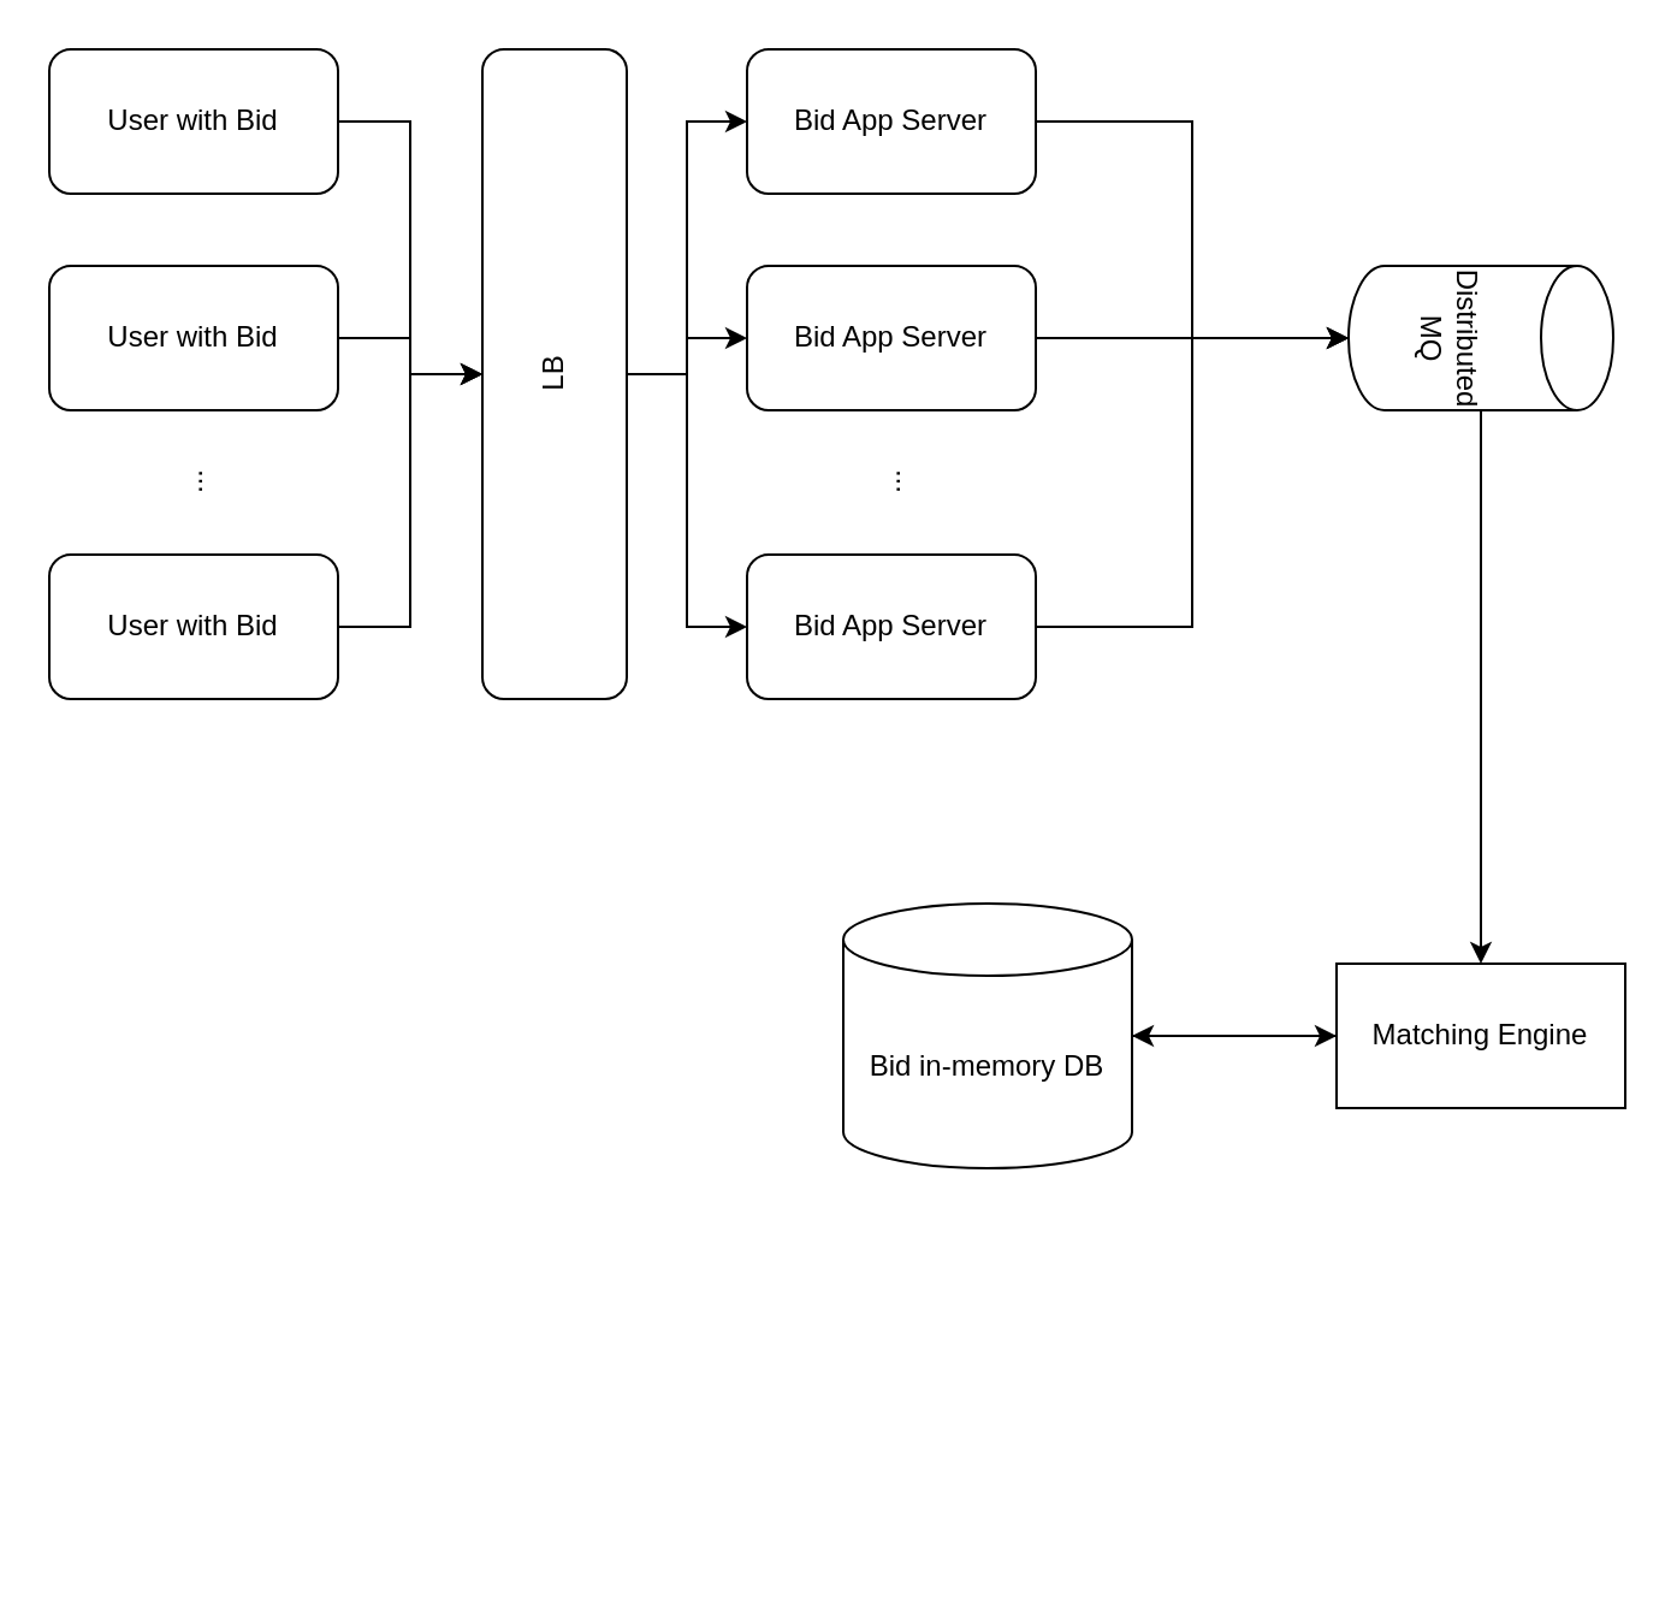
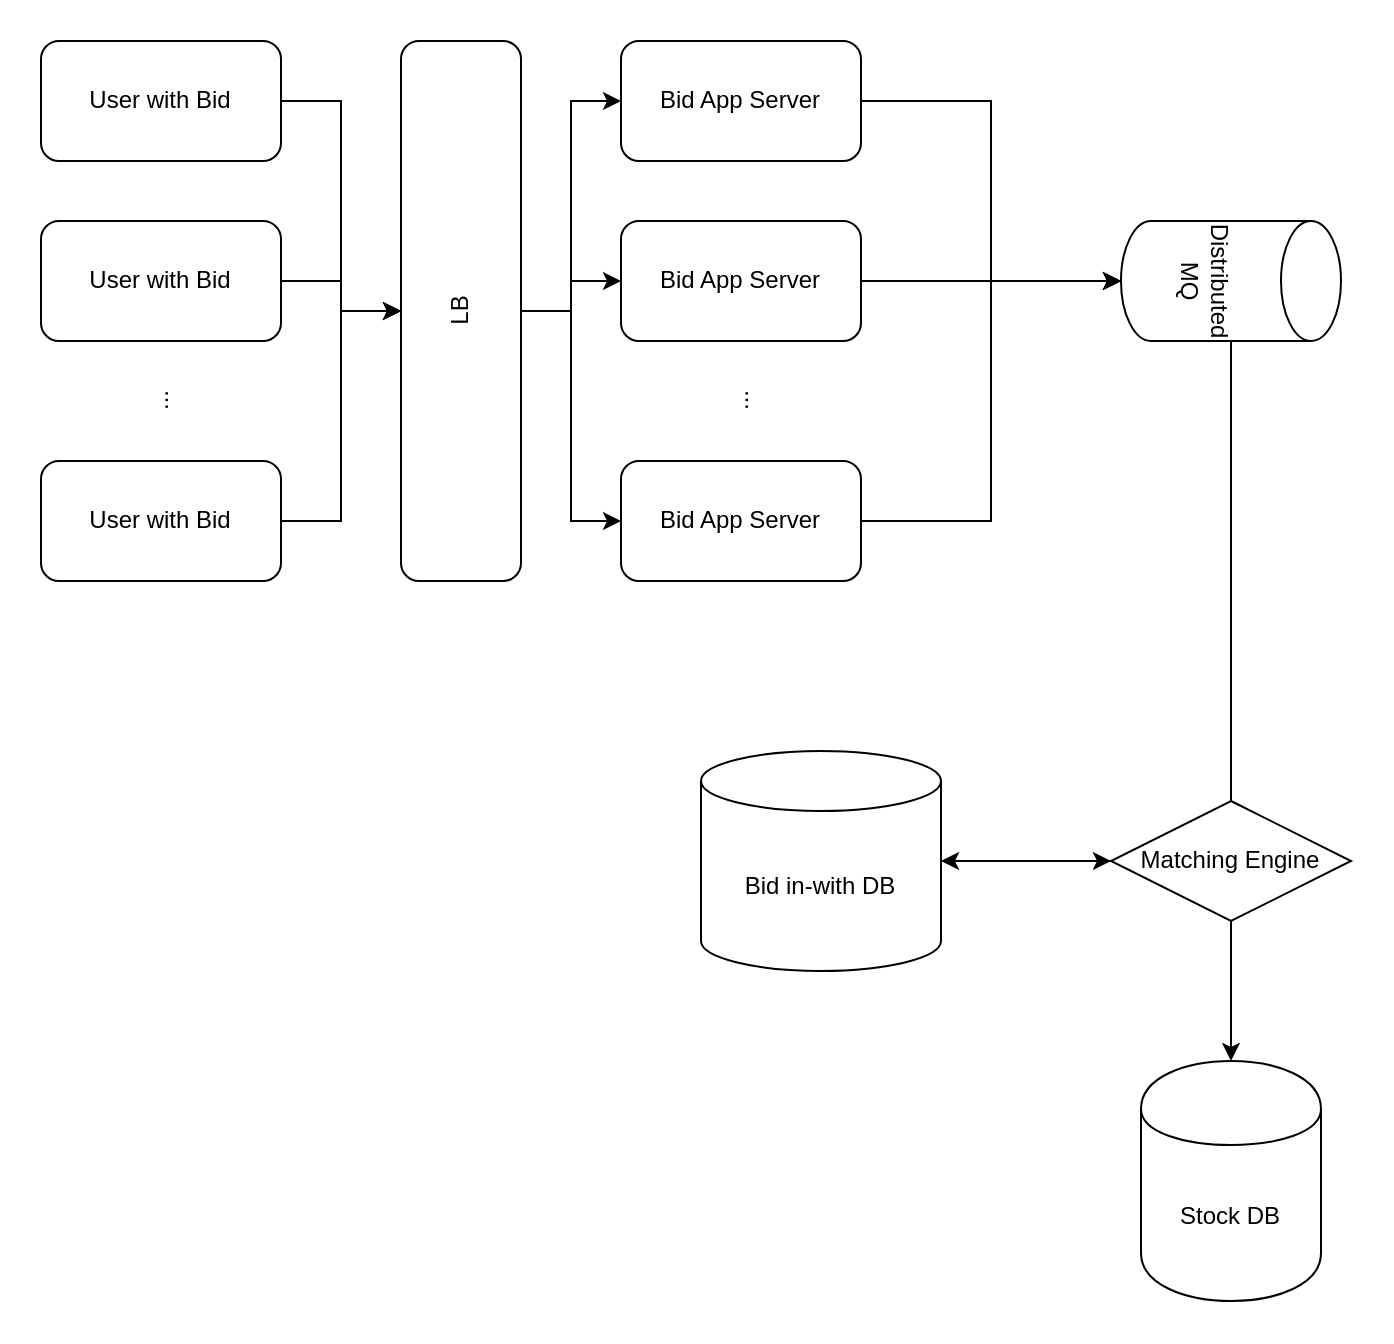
  <mxCell id="0" />
  <mxCell id="1" parent="0" />
  <mxCell id="2" value="" style="edgeStyle=orthogonalEdgeStyle;rounded=0;orthogonalLoop=1;jettySize=auto;html=1;" edge="1" parent="1" source="3" target="12"><mxGeometry relative="1" as="geometry" /></mxCell>
  <mxCell id="3" value="User with Bid" style="rounded=1;whiteSpace=wrap;html=1;" vertex="1" parent="1"><mxGeometry x="20" y="20" width="120" height="60" as="geometry" /></mxCell>
  <mxCell id="4" style="edgeStyle=orthogonalEdgeStyle;rounded=0;orthogonalLoop=1;jettySize=auto;html=1;entryX=0.5;entryY=0;entryDx=0;entryDy=0;" edge="1" parent="1" source="5" target="12"><mxGeometry relative="1" as="geometry" /></mxCell>
  <mxCell id="5" value="User with Bid" style="rounded=1;whiteSpace=wrap;html=1;" vertex="1" parent="1"><mxGeometry x="20" y="110" width="120" height="60" as="geometry" /></mxCell>
  <mxCell id="6" style="edgeStyle=orthogonalEdgeStyle;rounded=0;orthogonalLoop=1;jettySize=auto;html=1;entryX=0.5;entryY=0;entryDx=0;entryDy=0;" edge="1" parent="1" source="7" target="12"><mxGeometry relative="1" as="geometry" /></mxCell>
  <mxCell id="7" value="User with Bid" style="rounded=1;whiteSpace=wrap;html=1;" vertex="1" parent="1"><mxGeometry x="20" y="230" width="120" height="60" as="geometry" /></mxCell>
  <mxCell id="8" value="..." style="text;html=1;strokeColor=none;fillColor=none;align=center;verticalAlign=middle;whiteSpace=wrap;rounded=0;rotation=-90;" vertex="1" parent="1"><mxGeometry x="60" y="190" width="40" height="20" as="geometry" /></mxCell>
  <mxCell id="9" style="edgeStyle=orthogonalEdgeStyle;rounded=0;orthogonalLoop=1;jettySize=auto;html=1;entryX=0;entryY=0.5;entryDx=0;entryDy=0;" edge="1" parent="1" source="12" target="14"><mxGeometry relative="1" as="geometry" /></mxCell>
  <mxCell id="10" style="edgeStyle=orthogonalEdgeStyle;rounded=0;orthogonalLoop=1;jettySize=auto;html=1;entryX=0;entryY=0.5;entryDx=0;entryDy=0;" edge="1" parent="1" source="12" target="15"><mxGeometry relative="1" as="geometry" /></mxCell>
  <mxCell id="11" style="edgeStyle=orthogonalEdgeStyle;rounded=0;orthogonalLoop=1;jettySize=auto;html=1;entryX=0;entryY=0.5;entryDx=0;entryDy=0;" edge="1" parent="1" source="12" target="17"><mxGeometry relative="1" as="geometry" /></mxCell>
  <mxCell id="12" value="LB" style="rounded=1;whiteSpace=wrap;html=1;rotation=-90;" vertex="1" parent="1"><mxGeometry x="95" y="125" width="270" height="60" as="geometry" /></mxCell>
  <mxCell id="13" style="edgeStyle=orthogonalEdgeStyle;rounded=0;orthogonalLoop=1;jettySize=auto;html=1;entryX=0.5;entryY=1;entryDx=0;entryDy=0;entryPerimeter=0;" edge="1" parent="1" source="14" target="21"><mxGeometry relative="1" as="geometry" /></mxCell>
  <mxCell id="14" value="Bid App Server" style="rounded=1;whiteSpace=wrap;html=1;" vertex="1" parent="1"><mxGeometry x="310" y="20" width="120" height="60" as="geometry" /></mxCell>
  <mxCell id="15" value="Bid App Server" style="rounded=1;whiteSpace=wrap;html=1;" vertex="1" parent="1"><mxGeometry x="310" y="110" width="120" height="60" as="geometry" /></mxCell>
  <mxCell id="16" style="edgeStyle=orthogonalEdgeStyle;rounded=0;orthogonalLoop=1;jettySize=auto;html=1;" edge="1" parent="1" source="17"><mxGeometry relative="1" as="geometry"><mxPoint x="560" y="140" as="targetPoint" /><Array as="points"><mxPoint x="495" y="260" /><mxPoint x="495" y="140" /></Array></mxGeometry></mxCell>
  <mxCell id="17" value="Bid App Server" style="rounded=1;whiteSpace=wrap;html=1;" vertex="1" parent="1"><mxGeometry x="310" y="230" width="120" height="60" as="geometry" /></mxCell>
  <mxCell id="18" value="..." style="text;html=1;strokeColor=none;fillColor=none;align=center;verticalAlign=middle;whiteSpace=wrap;rounded=0;rotation=-90;" vertex="1" parent="1"><mxGeometry x="350" y="190" width="40" height="20" as="geometry" /></mxCell>
  <mxCell id="19" style="edgeStyle=orthogonalEdgeStyle;rounded=0;orthogonalLoop=1;jettySize=auto;html=1;" edge="1" parent="1" target="21"><mxGeometry relative="1" as="geometry"><mxPoint x="430" y="140" as="sourcePoint" /><mxPoint x="485" y="155" as="targetPoint" /><Array as="points"><mxPoint x="460" y="140" /><mxPoint x="460" y="140" /></Array></mxGeometry></mxCell>
- <mxCell id="20" value="" style="edgeStyle=orthogonalEdgeStyle;rounded=0;orthogonalLoop=1;jettySize=auto;html=1;" edge="1" parent="1" source="21" target="24"><mxGeometry relative="1" as="geometry" /></mxCell>
+ <mxCell id="20" value="" style="edgeStyle=orthogonalEdgeStyle;rounded=0;orthogonalLoop=1;jettySize=auto;html=1;endArrow=none;" edge="1" parent="1" source="21" target="24"><mxGeometry relative="1" as="geometry" /></mxCell>
  <mxCell id="21" value="Distributed MQ" style="shape=cylinder3;whiteSpace=wrap;html=1;boundedLbl=1;backgroundOutline=1;size=15;rotation=90;" vertex="1" parent="1"><mxGeometry x="585" y="85" width="60" height="110" as="geometry" /></mxCell>
  <mxCell id="22" style="edgeStyle=orthogonalEdgeStyle;rounded=0;orthogonalLoop=1;jettySize=auto;html=1;" edge="1" parent="1" source="24" target="26"><mxGeometry relative="1" as="geometry" /></mxCell>
- <mxCell id="24" value="Matching Engine" style="whiteSpace=wrap;html=1;" vertex="1" parent="1"><mxGeometry x="555" y="400" width="120" height="60" as="geometry" /></mxCell>
+ <mxCell id="23" value="" style="edgeStyle=orthogonalEdgeStyle;rounded=0;orthogonalLoop=1;jettySize=auto;html=1;" edge="1" parent="1" source="24" target="27"><mxGeometry relative="1" as="geometry" /></mxCell>
+ <mxCell id="24" value="Matching Engine" style="rhombus;whiteSpace=wrap;html=1;" vertex="1" parent="1"><mxGeometry x="555" y="400" width="120" height="60" as="geometry" /></mxCell>
  <mxCell id="25" style="edgeStyle=orthogonalEdgeStyle;rounded=0;orthogonalLoop=1;jettySize=auto;html=1;entryX=0;entryY=0.5;entryDx=0;entryDy=0;" edge="1" parent="1" source="26" target="24"><mxGeometry relative="1" as="geometry" /></mxCell>
- <mxCell id="26" value="Bid in-memory DB" style="shape=cylinder3;whiteSpace=wrap;html=1;boundedLbl=1;backgroundOutline=1;size=15;" vertex="1" parent="1"><mxGeometry x="350" y="375" width="120" height="110" as="geometry" /></mxCell>
+ <mxCell id="26" value="Bid in-with DB" style="shape=cylinder3;whiteSpace=wrap;html=1;boundedLbl=1;backgroundOutline=1;size=15;" vertex="1" parent="1"><mxGeometry x="350" y="375" width="120" height="110" as="geometry" /></mxCell>
+ <mxCell id="27" value="Stock DB" style="shape=cylinder;whiteSpace=wrap;html=1;boundedLbl=1;backgroundOutline=1;" vertex="1" parent="1"><mxGeometry x="570" y="530" width="90" height="120" as="geometry" /></mxCell>
